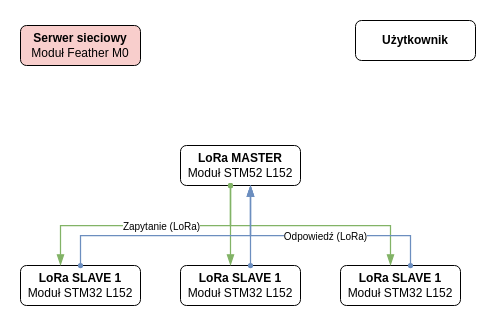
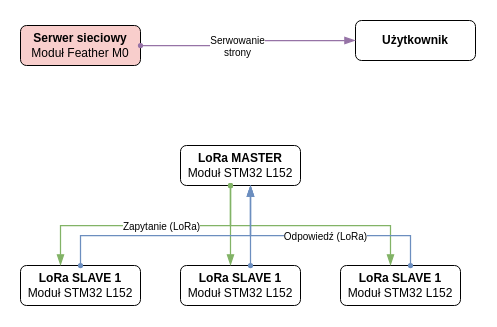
  <mxCell id="0" />
  <mxCell id="1" parent="0" />
  <mxCell id="2" value="&lt;b&gt;Serwer sieciowy&lt;/b&gt;&lt;br&gt;Moduł Feather M0" style="rounded=1;whiteSpace=wrap;html=1;fontFamily=Arimo;fillColor=#f8cecc;" vertex="1" parent="1"><mxGeometry x="20" y="25" width="120" height="40" as="geometry" /></mxCell>
- <mxCell id="3" value="&lt;b&gt;LoRa MASTER&lt;br&gt;&lt;/b&gt;Moduł STM52 L152" style="rounded=1;whiteSpace=wrap;html=1;fontFamily=Arimo;" vertex="1" parent="1"><mxGeometry x="180" width="120" height="40" as="geometry" y="145" /></mxCell>
+ <mxCell id="3" value="&lt;b&gt;LoRa MASTER&lt;br&gt;&lt;/b&gt;Moduł STM32 L152" style="rounded=1;whiteSpace=wrap;html=1;fontFamily=Arimo;" vertex="1" parent="1"><mxGeometry x="180" width="120" height="40" as="geometry" y="145" /></mxCell>
  <mxCell id="4" value="&lt;b&gt;LoRa SLAVE 1&lt;br&gt;&lt;/b&gt;Moduł STM32 L152" style="rounded=1;whiteSpace=wrap;html=1;fontFamily=Arimo;" vertex="1" parent="1"><mxGeometry x="20" y="265" width="120" height="40" as="geometry" /></mxCell>
  <mxCell id="5" value="&lt;b&gt;LoRa SLAVE 1&lt;br&gt;&lt;/b&gt;Moduł STM32 L152" style="rounded=1;whiteSpace=wrap;html=1;fontFamily=Arimo;" vertex="1" parent="1"><mxGeometry x="180" y="265" width="120" height="40" as="geometry" /></mxCell>
  <mxCell id="6" value="&lt;b&gt;LoRa SLAVE 1&lt;br&gt;&lt;/b&gt;Moduł STM32 L152" style="rounded=1;whiteSpace=wrap;html=1;fontFamily=Arimo;" vertex="1" parent="1"><mxGeometry x="340" y="265" width="120" height="40" as="geometry" /></mxCell>
  <mxCell id="7" value="&lt;b&gt;Użytkownik&lt;/b&gt;" style="rounded=1;whiteSpace=wrap;html=1;fontFamily=Arimo;" vertex="1" parent="1"><mxGeometry x="355" y="20" width="120" height="40" as="geometry" /></mxCell>
  <mxCell id="8" value="" style="endArrow=blockThin;html=1;rounded=0;fillColor=#d5e8d4;strokeColor=#82b366;endSize=8;startSize=4;startArrow=oval;startFill=1;endFill=1;strokeWidth=1.25;" edge="1" parent="1"><mxGeometry width="50" height="50" relative="1" as="geometry"><mxPoint x="230" y="185" as="sourcePoint" /><mxPoint x="60" y="265" as="targetPoint" /><Array as="points"><mxPoint x="230" y="225" /><mxPoint x="60" y="225" /></Array></mxGeometry></mxCell>
  <mxCell id="9" value="Zapytanie (LoRa)" style="edgeLabel;html=1;align=center;verticalAlign=middle;resizable=0;points=[];fontFamily=Arimo;fontSize=10;" vertex="1" connectable="0" parent="8"><mxGeometry x="0.24" relative="1" as="geometry"><mxPoint x="45" as="offset" /></mxGeometry></mxCell>
  <mxCell id="10" value="" style="endArrow=blockThin;html=1;rounded=0;fillColor=#d5e8d4;strokeColor=#82b366;endSize=8;startSize=4;startArrow=oval;startFill=1;endFill=1;strokeWidth=1.25;" edge="1" parent="1"><mxGeometry width="50" height="50" relative="1" as="geometry"><mxPoint x="230" y="185" as="sourcePoint" /><mxPoint x="230" y="265" as="targetPoint" /><Array as="points"><mxPoint x="230" y="225" /></Array></mxGeometry></mxCell>
  <mxCell id="11" value="" style="endArrow=blockThin;html=1;rounded=0;fillColor=#d5e8d4;strokeColor=#82b366;endSize=8;startSize=4;startArrow=oval;startFill=1;endFill=1;strokeWidth=1.25;" edge="1" parent="1"><mxGeometry width="50" height="50" relative="1" as="geometry"><mxPoint x="230" y="185" as="sourcePoint" /><mxPoint x="390" y="265" as="targetPoint" /><Array as="points"><mxPoint x="230" y="225" /><mxPoint x="390" y="225" /></Array></mxGeometry></mxCell>
  <mxCell id="12" value="" style="endArrow=oval;html=1;rounded=0;fillColor=#dae8fc;strokeColor=#6c8ebf;startArrow=blockThin;startFill=1;endFill=1;startSize=8;endSize=4;strokeWidth=1.25;" edge="1" parent="1"><mxGeometry width="50" height="50" relative="1" as="geometry"><mxPoint x="250" y="185" as="sourcePoint" /><mxPoint x="410" y="265" as="targetPoint" /><Array as="points"><mxPoint x="250" y="235" /><mxPoint x="410" y="235" /></Array></mxGeometry></mxCell>
  <mxCell id="13" value="Odpowiedź (LoRa)" style="edgeLabel;html=1;align=center;verticalAlign=middle;resizable=0;points=[];fontFamily=Arimo;fontSize=10;" vertex="1" connectable="0" parent="12"><mxGeometry x="0.036" relative="1" as="geometry"><mxPoint as="offset" /></mxGeometry></mxCell>
  <mxCell id="14" value="" style="endArrow=oval;html=1;rounded=0;fillColor=#dae8fc;strokeColor=#6c8ebf;startArrow=blockThin;startFill=1;endFill=1;startSize=8;endSize=4;strokeWidth=1.25;" edge="1" parent="1"><mxGeometry width="50" height="50" relative="1" as="geometry"><mxPoint x="250" y="185" as="sourcePoint" /><mxPoint x="250" y="265" as="targetPoint" /><Array as="points"><mxPoint x="250" y="225" /></Array></mxGeometry></mxCell>
  <mxCell id="15" value="" style="endArrow=oval;html=1;rounded=0;fillColor=#dae8fc;strokeColor=#6c8ebf;startArrow=blockThin;startFill=1;endFill=1;startSize=8;endSize=4;strokeWidth=1.25;" edge="1" parent="1"><mxGeometry width="50" height="50" relative="1" as="geometry"><mxPoint x="250" y="185" as="sourcePoint" /><mxPoint x="80" y="265" as="targetPoint" /><Array as="points"><mxPoint x="250" y="235" /><mxPoint x="80" y="235" /></Array></mxGeometry></mxCell>
+ <mxCell id="16" style="edgeStyle=orthogonalEdgeStyle;rounded=0;orthogonalLoop=1;jettySize=auto;html=1;exitX=1;exitY=0.5;exitDx=0;exitDy=0;entryX=0;entryY=0.5;entryDx=0;entryDy=0;fillColor=#e1d5e7;strokeColor=#9673a6;strokeWidth=1.25;endArrow=blockThin;endFill=1;endSize=8;startSize=4;startArrow=oval;startFill=1;" edge="1" parent="1" source="2" target="7"><mxGeometry relative="1" as="geometry" /></mxCell>
+ <mxCell id="17" value="Serwowanie&lt;br style=&quot;font-size: 10px;&quot;&gt;strony" style="edgeLabel;html=1;align=center;verticalAlign=middle;resizable=0;points=[];fontSize=10;fontFamily=Arimo;" vertex="1" connectable="0" parent="16"><mxGeometry x="-0.279" y="1" relative="1" as="geometry"><mxPoint x="17" y="1" as="offset" /></mxGeometry></mxCell>
